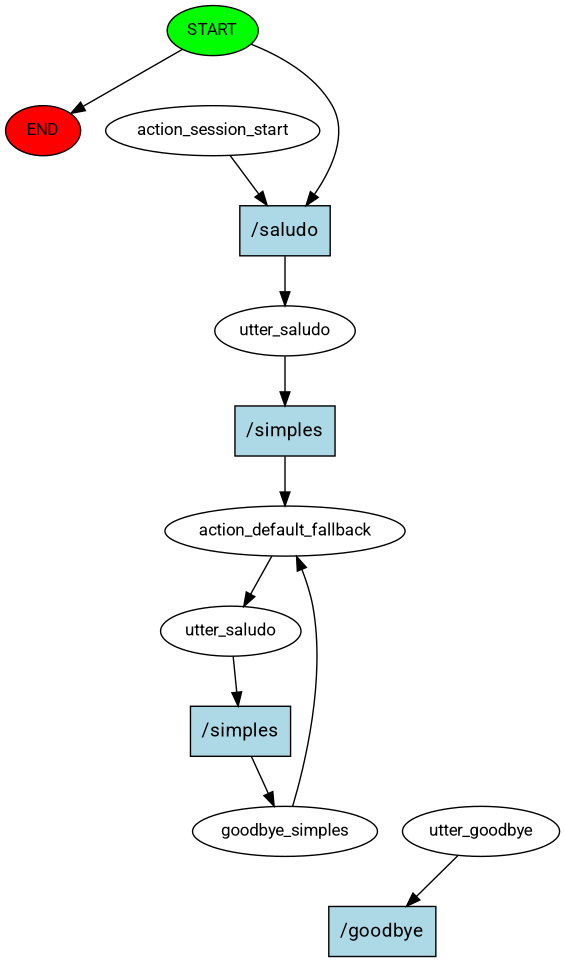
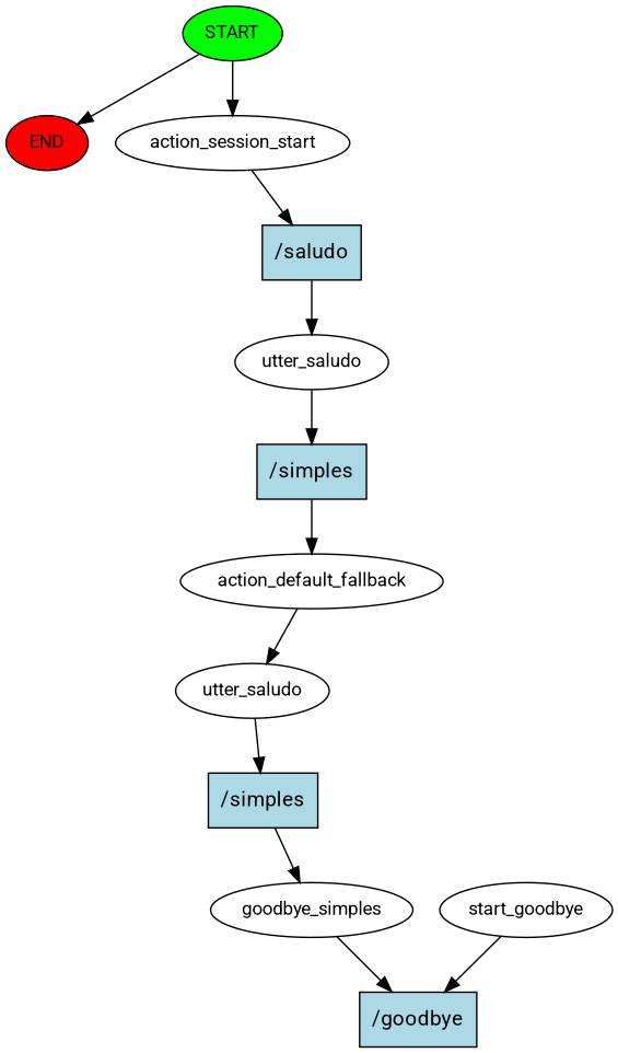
  digraph {
    fontname=Roboto
    node [fontname=Roboto fontsize=12]
    edge [fontname=Roboto]
    n1 [fillcolor=green label=START style=filled]
    n2 [fillcolor=red label=END style=filled]
    n3 [label=action_session_start]
    n4 [fillcolor=lightblue label="/saludo" shape=rect style=filled fontsize=""]
    n5 [label=utter_saludo]
    n6 [fillcolor=lightblue label="/simples" shape=rect style=filled fontsize=""]
    n7 [label=action_default_fallback]
    n8 [label=utter_saludo]
    n9 [fillcolor=lightblue label="/simples" shape=rect style=filled fontsize=""]
    n10 [label=goodbye_simples]
    n11 [fillcolor=lightblue label="/goodbye" shape=rect style=filled fontsize=""]
-   n12 [label=utter_goodbye]
+   n12 [label=start_goodbye]
    n1 -> n2
-   n1 -> n4
+   n1 -> n3
    n3 -> n4
    n4 -> n5
    n5 -> n6
    n6 -> n7
    n7 -> n8
    n8 -> n9
    n9 -> n10
-   n10 -> n7
+   n10 -> n11
    n12 -> n11
  }
